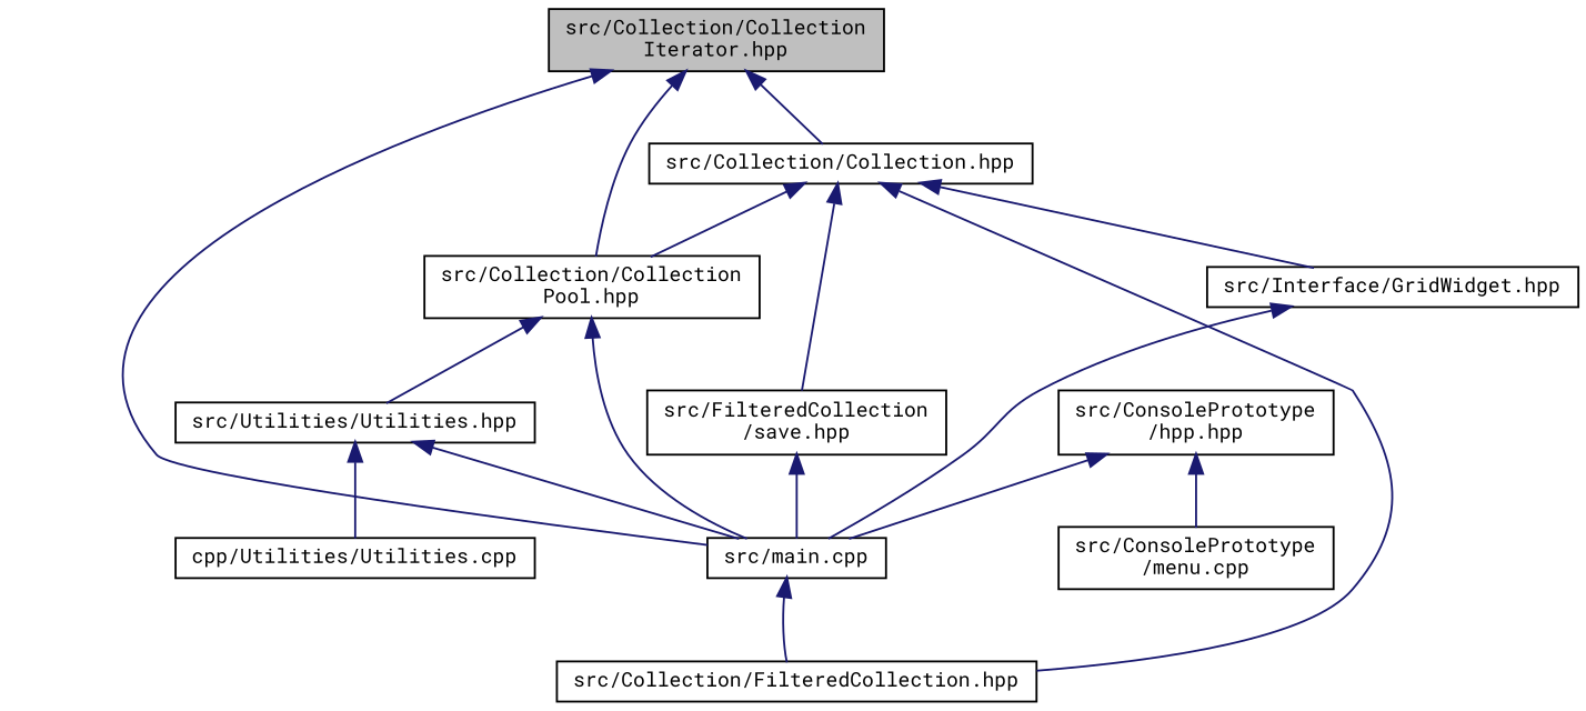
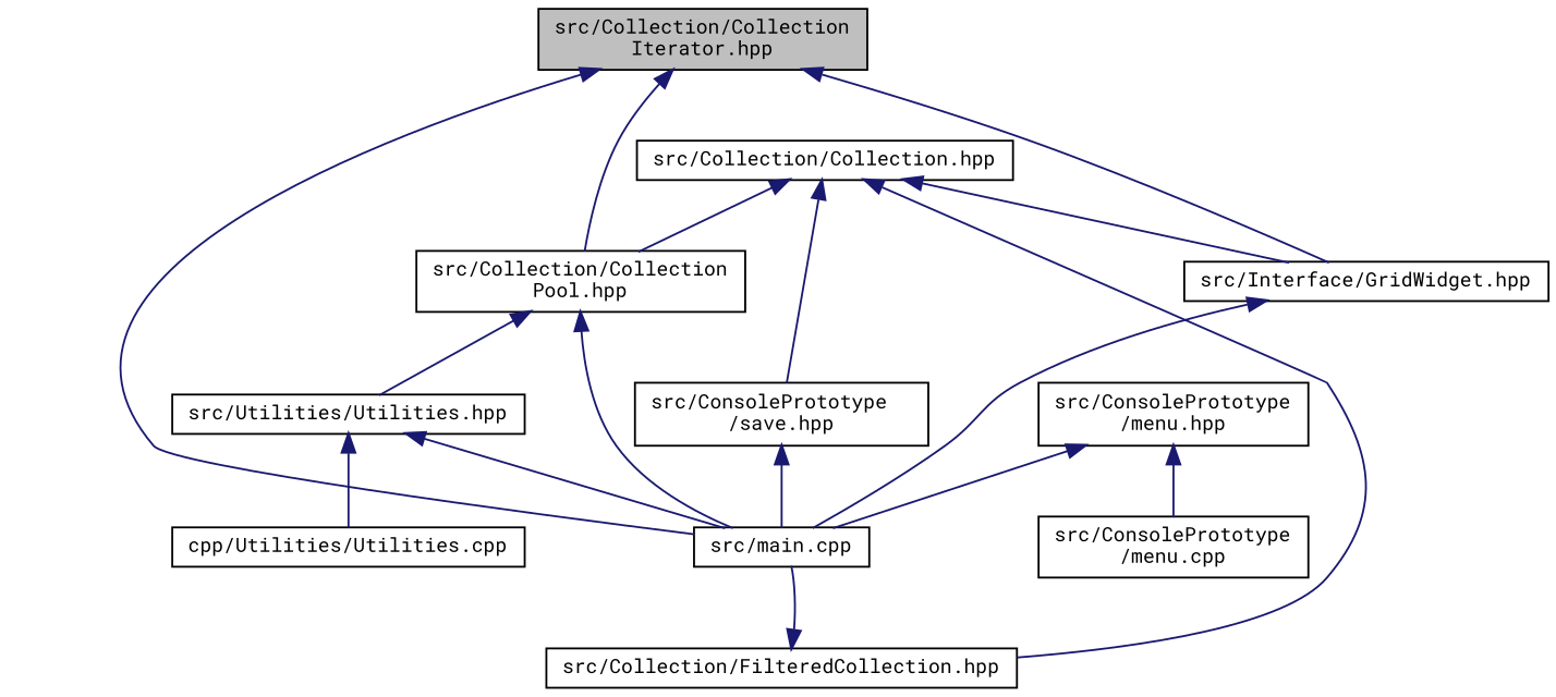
  digraph {
    fontname="Roboto Mono"
    node [color=black fillcolor=white fontname="Roboto Mono" fontsize=10 shape=record style=filled]
    edge [color=midnightblue dir=back fontname="Roboto Mono" fontsize=10 labelfontname=Helvetica labelfontsize=10 style=solid]
    n1 [fillcolor=grey75 fontcolor=black height=0.2 label="src/Collection/Collection\lIterator.hpp" width=0.4]
    n2 [height=0.2 label="src/Collection/Collection.hpp" width=0.4]
    n3 [height=0.2 label="src/Collection/Collection\lPool.hpp" width=0.4]
    n4 [height=0.2 label="src/main.cpp" width=0.4]
    n5 [height=0.2 label="src/Collection/FilteredCollection.hpp" width=0.4]
-   n6 [height=0.2 label="src/FilteredCollection\l/save.hpp" width=0.4]
+   n6 [height=0.2 label="src/ConsolePrototype\l/save.hpp" width=0.4]
    n7 [height=0.2 label="src/Interface/GridWidget.hpp" width=0.4]
    n8 [height=0.2 label="src/Utilities/Utilities.hpp" width=0.4]
-   n9 [height=0.2 label="src/ConsolePrototype\l/hpp.hpp" width=0.4]
+   n9 [height=0.2 label="src/ConsolePrototype\l/menu.hpp" width=0.4]
    n10 [height=0.2 label="src/ConsolePrototype\l/menu.cpp" width=0.4]
    n11 [height=0.2 label="cpp/Utilities/Utilities.cpp" width=0.4]
-   n1 -> n2
+   n1 -> n7
    n1 -> n3
    n1 -> n4
    n2 -> n3
    n2 -> n5
    n2 -> n6
    n2 -> n7
    n3 -> n4
    n3 -> n8
-   n4 -> n5
+   n5 -> n4
    n6 -> n4
    n7 -> n4
    n8 -> n4
    n8 -> n11
    n9 -> n4
    n9 -> n10
  }
